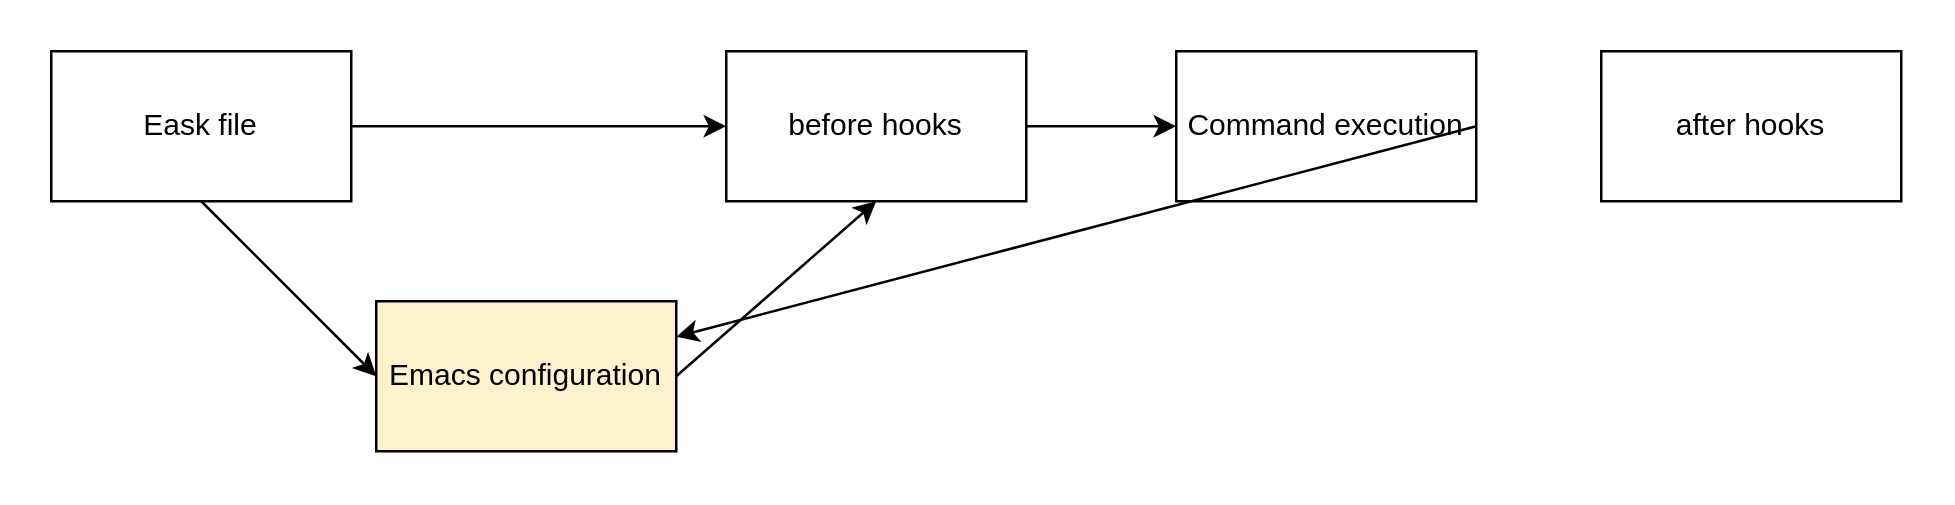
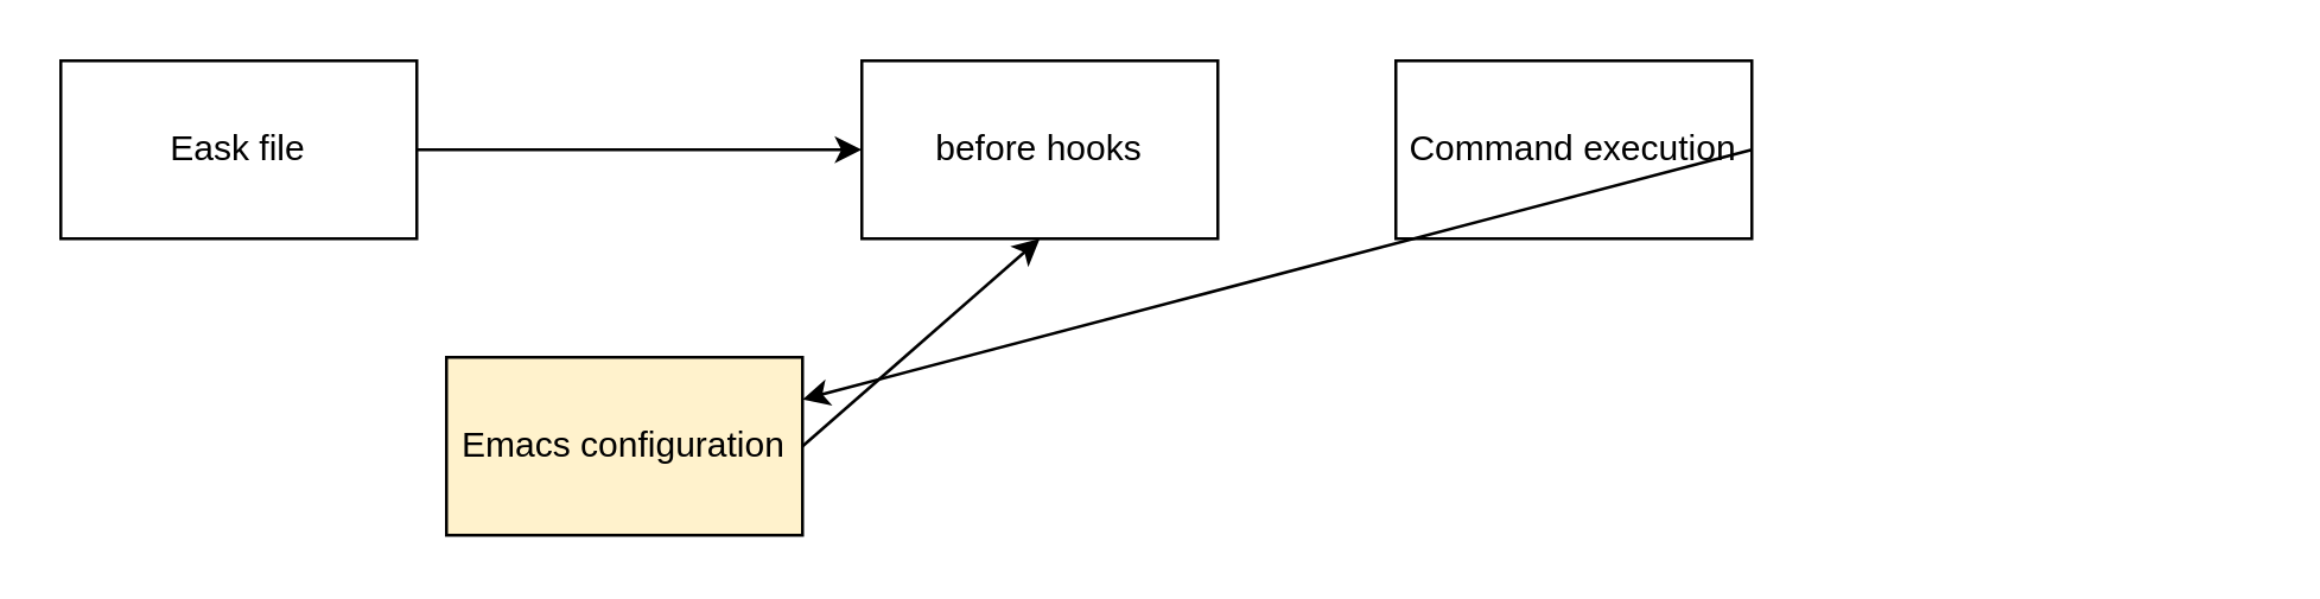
  <mxCell id="0" />
  <mxCell id="1" parent="0" />
  <mxCell id="2" value="Eask file" style="rounded=0;whiteSpace=wrap;html=1;" vertex="1" parent="1"><mxGeometry x="20" y="20" width="120" height="60" as="geometry" /></mxCell>
  <mxCell id="3" value="before hooks" style="rounded=0;whiteSpace=wrap;html=1;" vertex="1" parent="1"><mxGeometry x="290" y="20" width="120" height="60" as="geometry" /></mxCell>
- <mxCell id="4" value="after hooks" style="rounded=0;whiteSpace=wrap;html=1;" vertex="1" parent="1"><mxGeometry x="640" y="20" width="120" height="60" as="geometry" /></mxCell>
  <mxCell id="5" value="Command execution" style="rounded=0;whiteSpace=wrap;html=1;" vertex="1" parent="1"><mxGeometry x="470" y="20" width="120" height="60" as="geometry" /></mxCell>
  <mxCell id="6" value="Emacs configuration" style="rounded=0;whiteSpace=wrap;html=1;fillColor=#fff2cc;" vertex="1" parent="1"><mxGeometry x="150" y="120" width="120" height="60" as="geometry" /></mxCell>
  <mxCell id="7" value="" style="endArrow=classic;html=1;rounded=0;exitX=1;exitY=0.5;exitDx=0;exitDy=0;entryX=0;entryY=0.5;entryDx=0;entryDy=0;" edge="1" parent="1" source="2" target="3"><mxGeometry width="50" height="50" relative="1" as="geometry"><mxPoint x="360" y="90" as="sourcePoint" /><mxPoint x="410" y="40" as="targetPoint" /></mxGeometry></mxCell>
- <mxCell id="8" value="" style="endArrow=classic;html=1;rounded=0;entryX=0;entryY=0.5;entryDx=0;entryDy=0;exitX=1;exitY=0.5;exitDx=0;exitDy=0;" edge="1" parent="1" source="3" target="5"><mxGeometry width="50" height="50" relative="1" as="geometry"><mxPoint x="360" y="90" as="sourcePoint" /><mxPoint x="410" y="40" as="targetPoint" /></mxGeometry></mxCell>
  <mxCell id="9" value="" style="endArrow=classic;html=1;rounded=0;exitX=1;exitY=0.5;exitDx=0;exitDy=0;" edge="1" parent="1" source="5" target="6"><mxGeometry width="50" height="50" relative="1" as="geometry"><mxPoint x="360" y="90" as="sourcePoint" /><mxPoint x="410" y="40" as="targetPoint" /></mxGeometry></mxCell>
- <mxCell id="10" value="" style="endArrow=classic;html=1;rounded=0;exitX=0.5;exitY=1;exitDx=0;exitDy=0;entryX=0;entryY=0.5;entryDx=0;entryDy=0;" edge="1" parent="1" source="2" target="6"><mxGeometry width="50" height="50" relative="1" as="geometry"><mxPoint x="360" y="90" as="sourcePoint" /><mxPoint x="410" y="40" as="targetPoint" /></mxGeometry></mxCell>
  <mxCell id="11" value="" style="endArrow=classic;html=1;rounded=0;exitX=1;exitY=0.5;exitDx=0;exitDy=0;" edge="1" parent="1" source="6"><mxGeometry width="50" height="50" relative="1" as="geometry"><mxPoint x="360" y="90" as="sourcePoint" /><mxPoint x="350" y="80" as="targetPoint" /></mxGeometry></mxCell>
